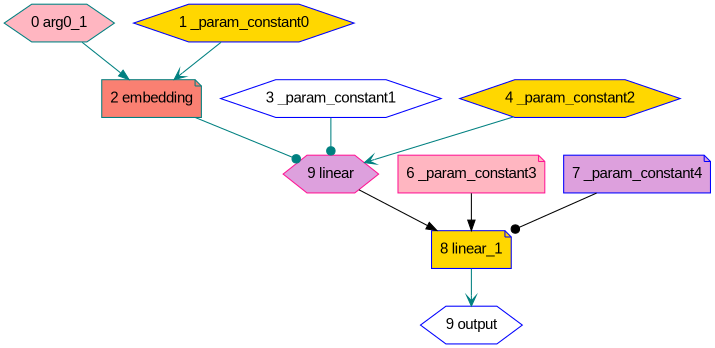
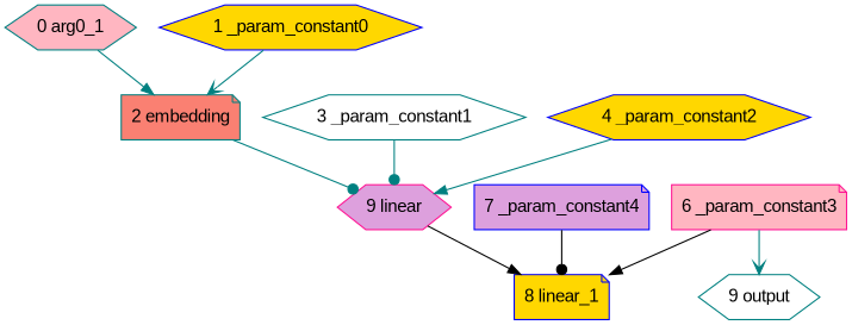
  strict digraph {
    fontname="Liberation Sans"
    node [color=blue fillcolor=gold fontname="Liberation Sans" shape=hexagon style=filled type=get_attr]
    edge [arrowhead=normal color=teal fontname="Liberation Sans"]
    "0 arg0_1" [color=teal fillcolor=lightpink type=input]
    "2 embedding" [color=teal fillcolor=salmon shape=note type=embedding]
    n3 [color=deeppink fillcolor=plum label="9 linear" type=linear]
    "1 _param_constant0"
    "8 linear_1" [shape=note type=linear]
-   "3 _param_constant1" [fillcolor=white]
+   "3 _param_constant1" [color=teal fillcolor=white]
    "4 _param_constant2"
-   "9 output" [fillcolor=white type=output]
+   "9 output" [color=teal fillcolor=white type=output]
    "6 _param_constant3" [color=deeppink fillcolor=lightpink shape=note]
    "7 _param_constant4" [fillcolor=plum shape=note]
    "0 arg0_1" -> "2 embedding"
    "2 embedding" -> n3 [arrowhead=dot]
    n3 -> "8 linear_1" [color=black]
    "1 _param_constant0" -> "2 embedding" [arrowhead=vee]
-   "8 linear_1" -> "9 output" [arrowhead=vee]
+   "6 _param_constant3" -> "9 output" [arrowhead=vee]
    "3 _param_constant1" -> n3 [arrowhead=dot]
-   "4 _param_constant2" -> n3 [arrowhead=vee]
+   "4 _param_constant2" -> n3
    "6 _param_constant3" -> "8 linear_1" [color=black]
    "7 _param_constant4" -> "8 linear_1" [arrowhead=dot color=black]
  }
